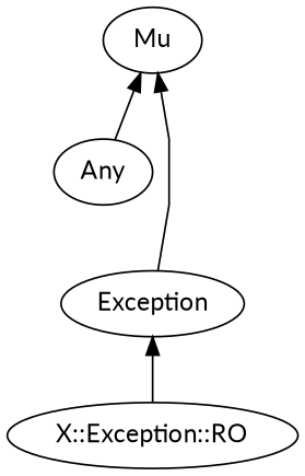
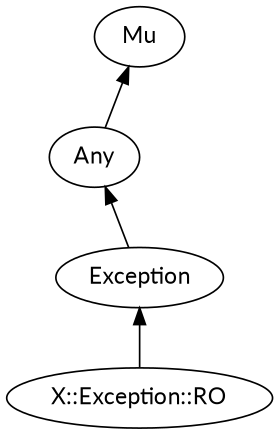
  digraph {
    fontname=Lato
    rankdir=BT
    splines=polyline
    node [color="#000000" fontcolor="#000000" fontname=Lato]
    edge [color="#000000" fontname=Lato]
    n1 [label="X::Exception::RO"]
    Exception
    Any
    Mu
    n1 -> Exception
-   Exception -> Mu
+   Exception -> Any
    Any -> Mu
  }
